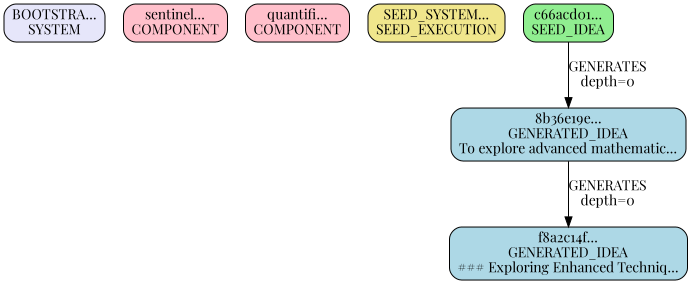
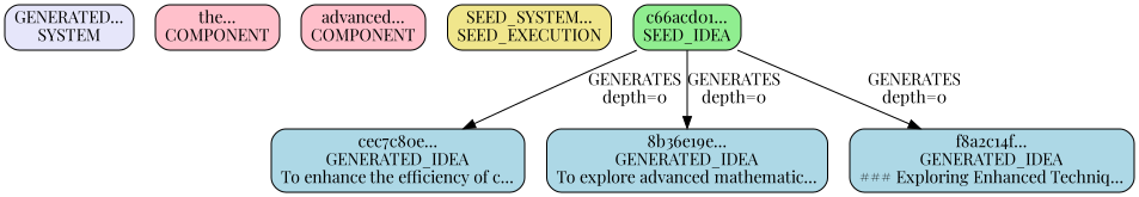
  digraph {
    fontname="Playfair Display"
    rankdir=TB
    node [fillcolor=lightblue fontname="Playfair Display" shape=box style="rounded,filled"]
    edge [fontname="Playfair Display"]
-   n1 [fillcolor=lavender label="BOOTSTRA...\nSYSTEM"]
-   n2 [fillcolor=pink label="sentinel...\nCOMPONENT"]
-   n3 [fillcolor=pink label="quantifi...\nCOMPONENT"]
+   n1 [fillcolor=lavender label="GENERATED...\nSYSTEM"]
+   n2 [fillcolor=pink label="the...\nCOMPONENT"]
+   n3 [fillcolor=pink label="advanced...\nCOMPONENT"]
    n4 [fillcolor=khaki label="SEED_SYSTEM...\nSEED_EXECUTION"]
    n5 [fillcolor=lightgreen label="c66acd01...\nSEED_IDEA"]
+   n6 [label="cec7c80e...\nGENERATED_IDEA\nTo enhance the efficiency of c..."]
    n7 [label="8b36e19e...\nGENERATED_IDEA\nTo explore advanced mathematic..."]
    n8 [label="f8a2c14f...\nGENERATED_IDEA\n### Exploring Enhanced Techniq..."]
+   n5 -> n6 [label="GENERATES\ndepth=0"]
    n5 -> n7 [label="GENERATES\ndepth=0"]
-   n7 -> n8 [label="GENERATES\ndepth=0"]
+   n5 -> n8 [label="GENERATES\ndepth=0"]
  }
